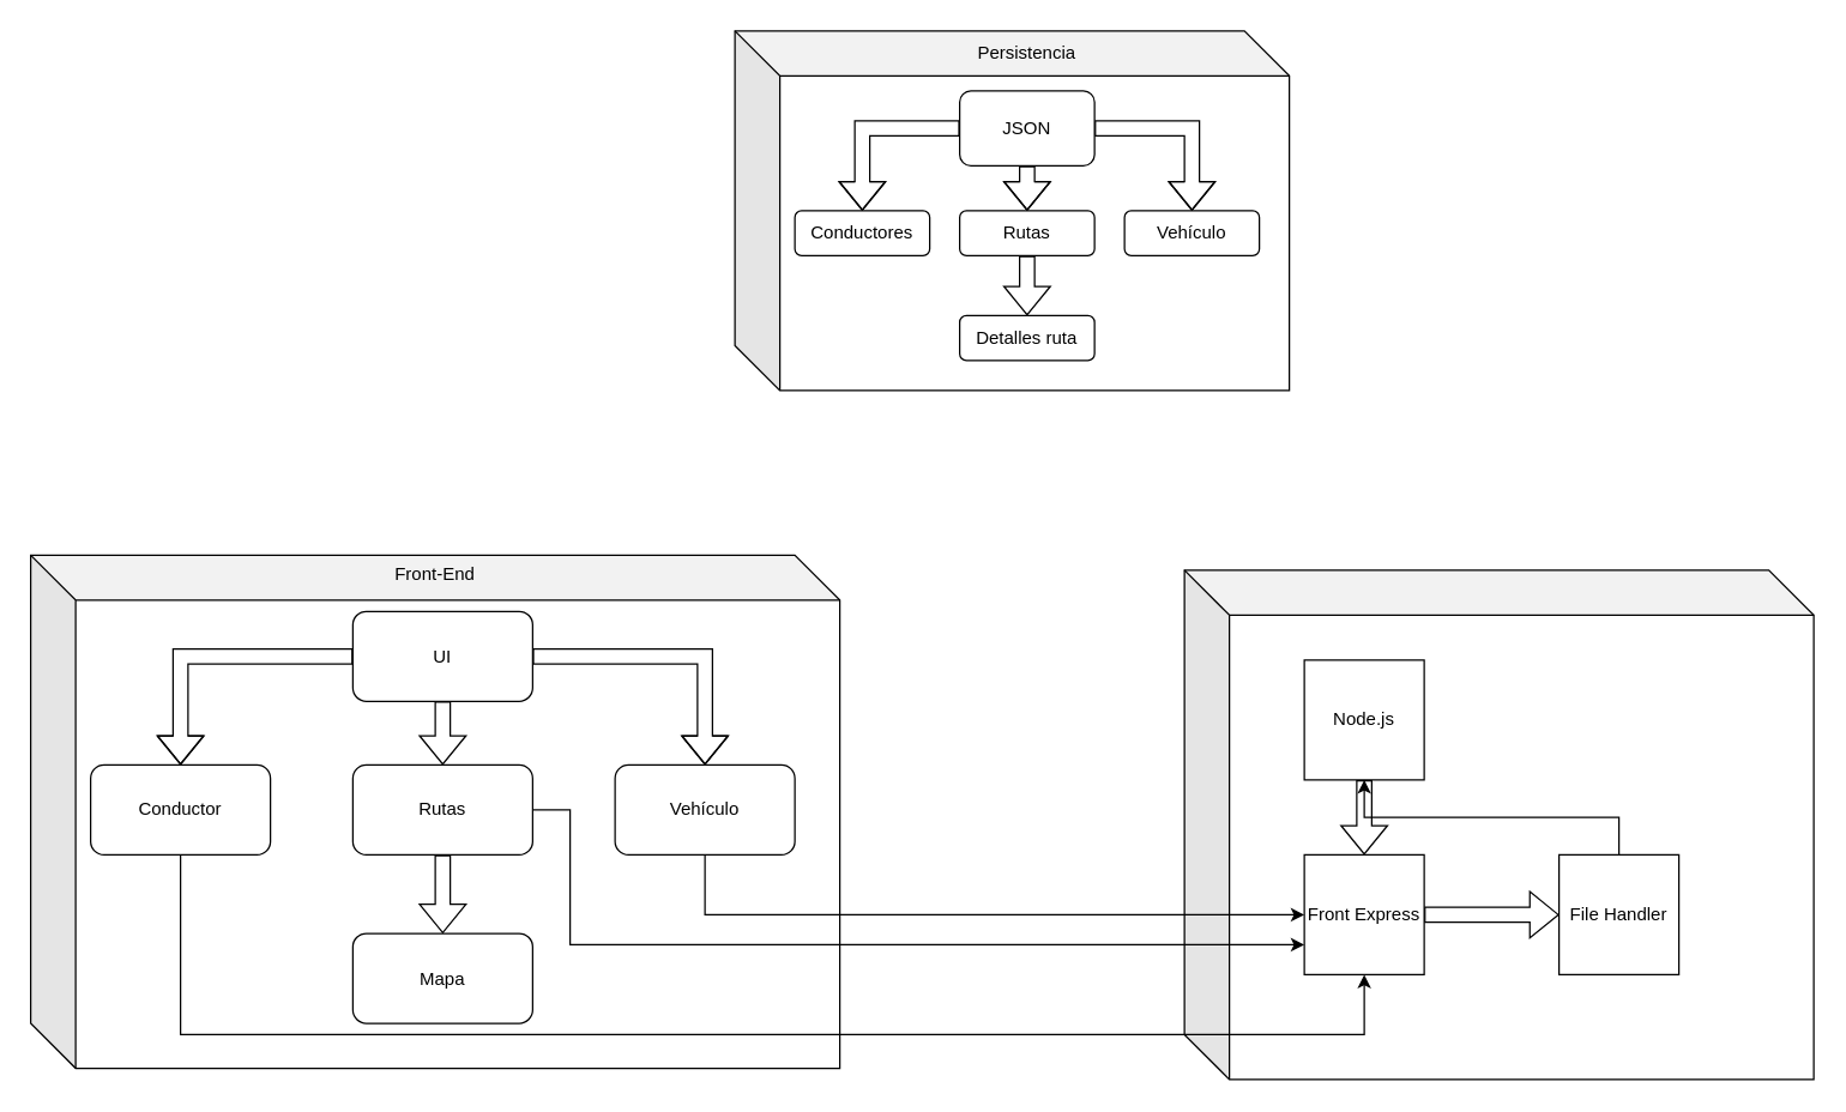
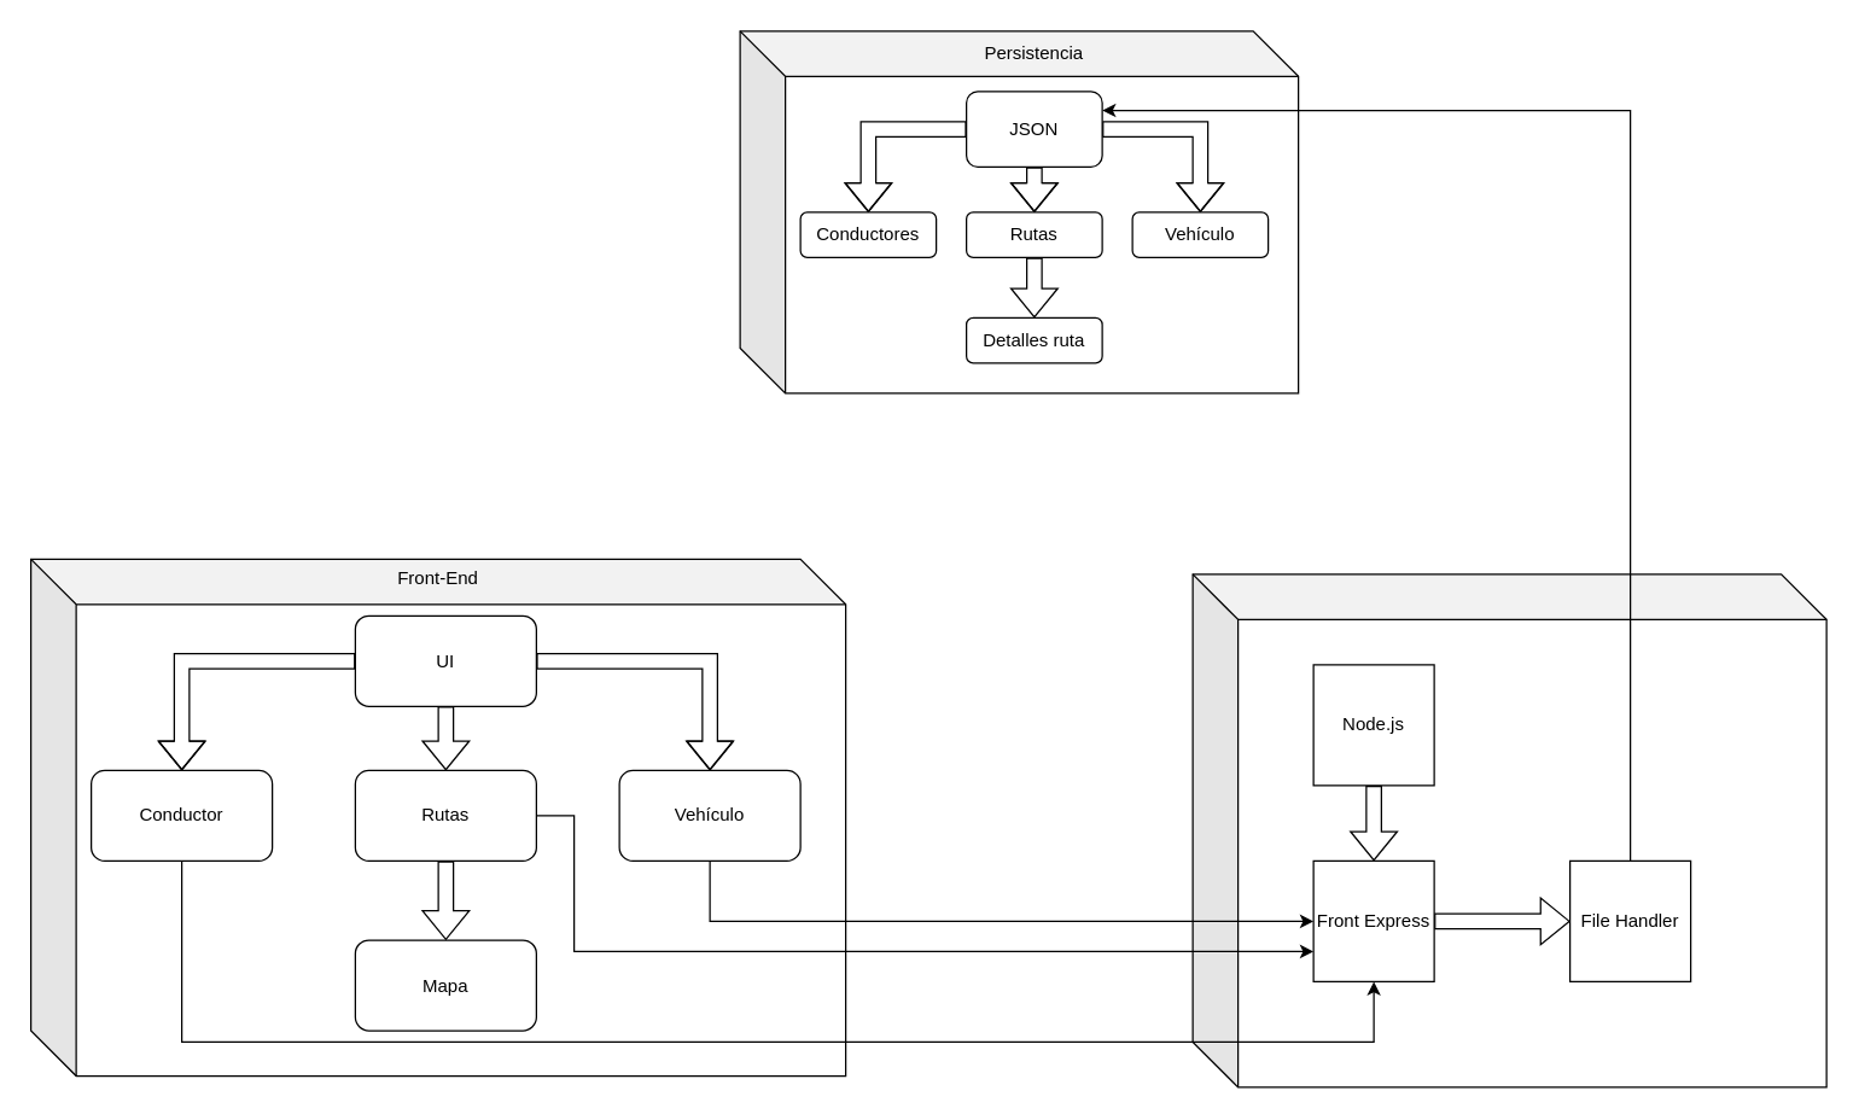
  <mxCell id="0" />
  <mxCell id="1" parent="0" />
  <mxCell id="2" value="" style="shape=cube;whiteSpace=wrap;html=1;boundedLbl=1;backgroundOutline=1;darkOpacity=0.05;darkOpacity2=0.1;size=30;" vertex="1" parent="1"><mxGeometry x="20" y="370" width="540" height="342.5" as="geometry" /></mxCell>
  <mxCell id="3" value="Front-End" style="text;html=1;align=center;verticalAlign=middle;whiteSpace=wrap;rounded=0;" vertex="1" parent="1"><mxGeometry x="260" y="367.5" width="60" height="30" as="geometry" /></mxCell>
  <mxCell id="4" value="" style="shape=cube;whiteSpace=wrap;html=1;boundedLbl=1;backgroundOutline=1;darkOpacity=0.05;darkOpacity2=0.1;size=30;" vertex="1" parent="1"><mxGeometry x="790" y="380" width="420" height="340" as="geometry" /></mxCell>
  <mxCell id="5" style="edgeStyle=orthogonalEdgeStyle;rounded=0;orthogonalLoop=1;jettySize=auto;html=1;exitX=0.5;exitY=1;exitDx=0;exitDy=0;entryX=0.5;entryY=1;entryDx=0;entryDy=0;" edge="1" parent="1" source="6" target="16"><mxGeometry relative="1" as="geometry"><Array as="points"><mxPoint x="120" y="690" /><mxPoint x="910" y="690" /></Array></mxGeometry></mxCell>
  <mxCell id="6" value="Conductor" style="rounded=1;whiteSpace=wrap;html=1;" vertex="1" parent="1"><mxGeometry x="60" y="510" width="120" height="60" as="geometry" /></mxCell>
  <mxCell id="7" style="edgeStyle=orthogonalEdgeStyle;rounded=0;orthogonalLoop=1;jettySize=auto;html=1;exitX=0.5;exitY=1;exitDx=0;exitDy=0;" edge="1" parent="1" source="8" target="16"><mxGeometry relative="1" as="geometry" /></mxCell>
  <mxCell id="8" value="Vehículo" style="rounded=1;whiteSpace=wrap;html=1;" vertex="1" parent="1"><mxGeometry x="410" y="510" width="120" height="60" as="geometry" /></mxCell>
  <mxCell id="9" style="edgeStyle=orthogonalEdgeStyle;rounded=0;orthogonalLoop=1;jettySize=auto;html=1;shape=flexArrow;" edge="1" parent="1" source="11" target="12"><mxGeometry relative="1" as="geometry" /></mxCell>
  <mxCell id="10" style="edgeStyle=orthogonalEdgeStyle;rounded=0;orthogonalLoop=1;jettySize=auto;html=1;exitX=1;exitY=0.5;exitDx=0;exitDy=0;entryX=0;entryY=0.75;entryDx=0;entryDy=0;" edge="1" parent="1" source="11" target="16"><mxGeometry relative="1" as="geometry"><Array as="points"><mxPoint x="380" y="540" /><mxPoint x="380" y="630" /></Array></mxGeometry></mxCell>
  <mxCell id="11" value="Rutas" style="rounded=1;whiteSpace=wrap;html=1;" vertex="1" parent="1"><mxGeometry x="235" y="510" width="120" height="60" as="geometry" /></mxCell>
  <mxCell id="12" value="Mapa" style="rounded=1;whiteSpace=wrap;html=1;" vertex="1" parent="1"><mxGeometry x="235" y="622.5" width="120" height="60" as="geometry" /></mxCell>
  <mxCell id="13" style="edgeStyle=orthogonalEdgeStyle;rounded=0;orthogonalLoop=1;jettySize=auto;html=1;shape=flexArrow;" edge="1" parent="1" source="14" target="16"><mxGeometry relative="1" as="geometry" /></mxCell>
  <mxCell id="14" value="Node.js" style="whiteSpace=wrap;html=1;aspect=fixed;" vertex="1" parent="1"><mxGeometry x="870" y="440" width="80" height="80" as="geometry" /></mxCell>
  <mxCell id="15" style="edgeStyle=orthogonalEdgeStyle;rounded=0;orthogonalLoop=1;jettySize=auto;html=1;exitX=1;exitY=0.5;exitDx=0;exitDy=0;shape=flexArrow;" edge="1" parent="1" source="16" target="17"><mxGeometry relative="1" as="geometry" /></mxCell>
  <mxCell id="16" value="Front Express" style="whiteSpace=wrap;html=1;aspect=fixed;" vertex="1" parent="1"><mxGeometry x="870" y="570" width="80" height="80" as="geometry" /></mxCell>
  <mxCell id="17" value="File Handler" style="whiteSpace=wrap;html=1;aspect=fixed;" vertex="1" parent="1"><mxGeometry x="1040" y="570" width="80" height="80" as="geometry" /></mxCell>
  <mxCell id="18" value="" style="shape=cube;whiteSpace=wrap;html=1;boundedLbl=1;backgroundOutline=1;darkOpacity=0.05;darkOpacity2=0.1;size=30;" vertex="1" parent="1"><mxGeometry x="490" y="20" width="370" height="240" as="geometry" /></mxCell>
  <mxCell id="19" value="Persistencia" style="text;html=1;align=center;verticalAlign=middle;whiteSpace=wrap;rounded=0;" vertex="1" parent="1"><mxGeometry x="655" y="20" width="60" height="30" as="geometry" /></mxCell>
  <mxCell id="20" style="edgeStyle=orthogonalEdgeStyle;rounded=0;orthogonalLoop=1;jettySize=auto;html=1;exitX=0.5;exitY=1;exitDx=0;exitDy=0;shape=flexArrow;" edge="1" parent="1" source="23" target="26"><mxGeometry relative="1" as="geometry" /></mxCell>
  <mxCell id="21" style="edgeStyle=orthogonalEdgeStyle;rounded=0;orthogonalLoop=1;jettySize=auto;html=1;exitX=1;exitY=0.5;exitDx=0;exitDy=0;entryX=0.5;entryY=0;entryDx=0;entryDy=0;shape=flexArrow;" edge="1" parent="1" source="23" target="28"><mxGeometry relative="1" as="geometry" /></mxCell>
  <mxCell id="22" style="edgeStyle=orthogonalEdgeStyle;rounded=0;orthogonalLoop=1;jettySize=auto;html=1;exitX=0;exitY=0.5;exitDx=0;exitDy=0;entryX=0.5;entryY=0;entryDx=0;entryDy=0;shape=flexArrow;" edge="1" parent="1" source="23" target="24"><mxGeometry relative="1" as="geometry" /></mxCell>
  <mxCell id="23" value="JSON" style="rounded=1;whiteSpace=wrap;html=1;" vertex="1" parent="1"><mxGeometry x="640" y="60" width="90" height="50" as="geometry" /></mxCell>
  <mxCell id="24" value="Conductores" style="rounded=1;whiteSpace=wrap;html=1;" vertex="1" parent="1"><mxGeometry x="530" y="140" width="90" height="30" as="geometry" /></mxCell>
  <mxCell id="25" style="edgeStyle=orthogonalEdgeStyle;rounded=0;orthogonalLoop=1;jettySize=auto;html=1;exitX=0.5;exitY=1;exitDx=0;exitDy=0;shape=flexArrow;" edge="1" parent="1" source="26" target="27"><mxGeometry relative="1" as="geometry" /></mxCell>
  <mxCell id="26" value="Rutas" style="rounded=1;whiteSpace=wrap;html=1;" vertex="1" parent="1"><mxGeometry x="640" y="140" width="90" height="30" as="geometry" /></mxCell>
  <mxCell id="27" value="Detalles ruta" style="rounded=1;whiteSpace=wrap;html=1;" vertex="1" parent="1"><mxGeometry x="640" y="210" width="90" height="30" as="geometry" /></mxCell>
  <mxCell id="28" value="Vehículo" style="rounded=1;whiteSpace=wrap;html=1;" vertex="1" parent="1"><mxGeometry x="750" y="140" width="90" height="30" as="geometry" /></mxCell>
  <mxCell id="29" style="edgeStyle=orthogonalEdgeStyle;rounded=0;orthogonalLoop=1;jettySize=auto;html=1;entryX=0.5;entryY=0;entryDx=0;entryDy=0;shape=flexArrow;" edge="1" parent="1" source="32" target="6"><mxGeometry relative="1" as="geometry" /></mxCell>
  <mxCell id="30" style="edgeStyle=orthogonalEdgeStyle;rounded=0;orthogonalLoop=1;jettySize=auto;html=1;exitX=1;exitY=0.5;exitDx=0;exitDy=0;shape=flexArrow;" edge="1" parent="1" source="32" target="8"><mxGeometry relative="1" as="geometry" /></mxCell>
  <mxCell id="31" style="edgeStyle=orthogonalEdgeStyle;rounded=0;orthogonalLoop=1;jettySize=auto;html=1;entryX=0.5;entryY=0;entryDx=0;entryDy=0;shape=flexArrow;" edge="1" parent="1" source="32" target="11"><mxGeometry relative="1" as="geometry" /></mxCell>
  <mxCell id="32" value="UI" style="rounded=1;whiteSpace=wrap;html=1;" vertex="1" parent="1"><mxGeometry x="235" y="407.5" width="120" height="60" as="geometry" /></mxCell>
- <mxCell id="33" style="edgeStyle=orthogonalEdgeStyle;rounded=0;orthogonalLoop=1;jettySize=auto;html=1;exitX=0.5;exitY=0;exitDx=0;exitDy=0;" edge="1" parent="1" source="17" target="14"><mxGeometry relative="1" as="geometry" /></mxCell>
+ <mxCell id="33" style="edgeStyle=orthogonalEdgeStyle;rounded=0;orthogonalLoop=1;jettySize=auto;html=1;exitX=0.5;exitY=0;exitDx=0;exitDy=0;entryX=1;entryY=0.25;entryDx=0;entryDy=0;" edge="1" parent="1" source="17" target="23"><mxGeometry relative="1" as="geometry" /></mxCell>
